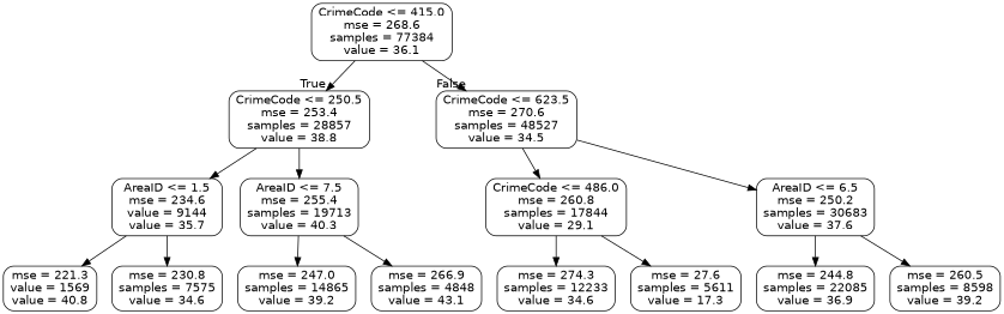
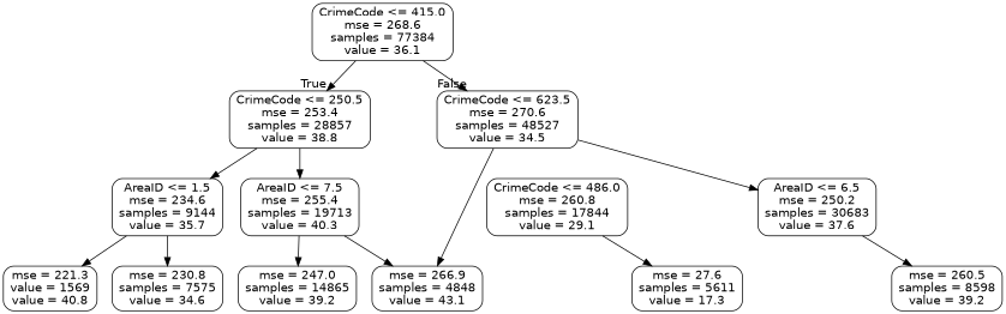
  digraph {
    node [color=black fontname=helvetica shape=box style=rounded]
    edge [fontname=helvetica]
    n1 [label="CrimeCode <= 415.0\nmse = 268.6\nsamples = 77384\nvalue = 36.1"]
    n2 [label="CrimeCode <= 250.5\nmse = 253.4\nsamples = 28857\nvalue = 38.8"]
    n3 [label="CrimeCode <= 623.5\nmse = 270.6\nsamples = 48527\nvalue = 34.5"]
-   n4 [label="AreaID <= 1.5\nmse = 234.6\nvalue = 9144\nvalue = 35.7"]
+   n4 [label="AreaID <= 1.5\nmse = 234.6\nsamples = 9144\nvalue = 35.7"]
    n5 [label="AreaID <= 7.5\nmse = 255.4\nsamples = 19713\nvalue = 40.3"]
    n6 [label="CrimeCode <= 486.0\nmse = 260.8\nsamples = 17844\nvalue = 29.1"]
    n7 [label="AreaID <= 6.5\nmse = 250.2\nsamples = 30683\nvalue = 37.6"]
    n8 [label="mse = 221.3\nvalue = 1569\nvalue = 40.8"]
    n9 [label="mse = 230.8\nsamples = 7575\nvalue = 34.6"]
    n10 [label="mse = 247.0\nsamples = 14865\nvalue = 39.2"]
    n11 [label="mse = 266.9\nsamples = 4848\nvalue = 43.1"]
-   n12 [label="mse = 274.3\nsamples = 12233\nvalue = 34.6"]
    n13 [label="mse = 27.6\nsamples = 5611\nvalue = 17.3"]
-   n14 [label="mse = 244.8\nsamples = 22085\nvalue = 36.9"]
    n15 [label="mse = 260.5\nsamples = 8598\nvalue = 39.2"]
    n1 -> n2 [headlabel=True labelangle=45 labeldistance=2.5]
    n1 -> n3 [headlabel=False labelangle=-45 labeldistance=2.5]
    n2 -> n4
    n2 -> n5
-   n3 -> n6
+   n3 -> n11
    n3 -> n7
    n4 -> n8
    n4 -> n9
    n5 -> n10
    n5 -> n11
-   n6 -> n12
    n6 -> n13
-   n7 -> n14
    n7 -> n15
  }
